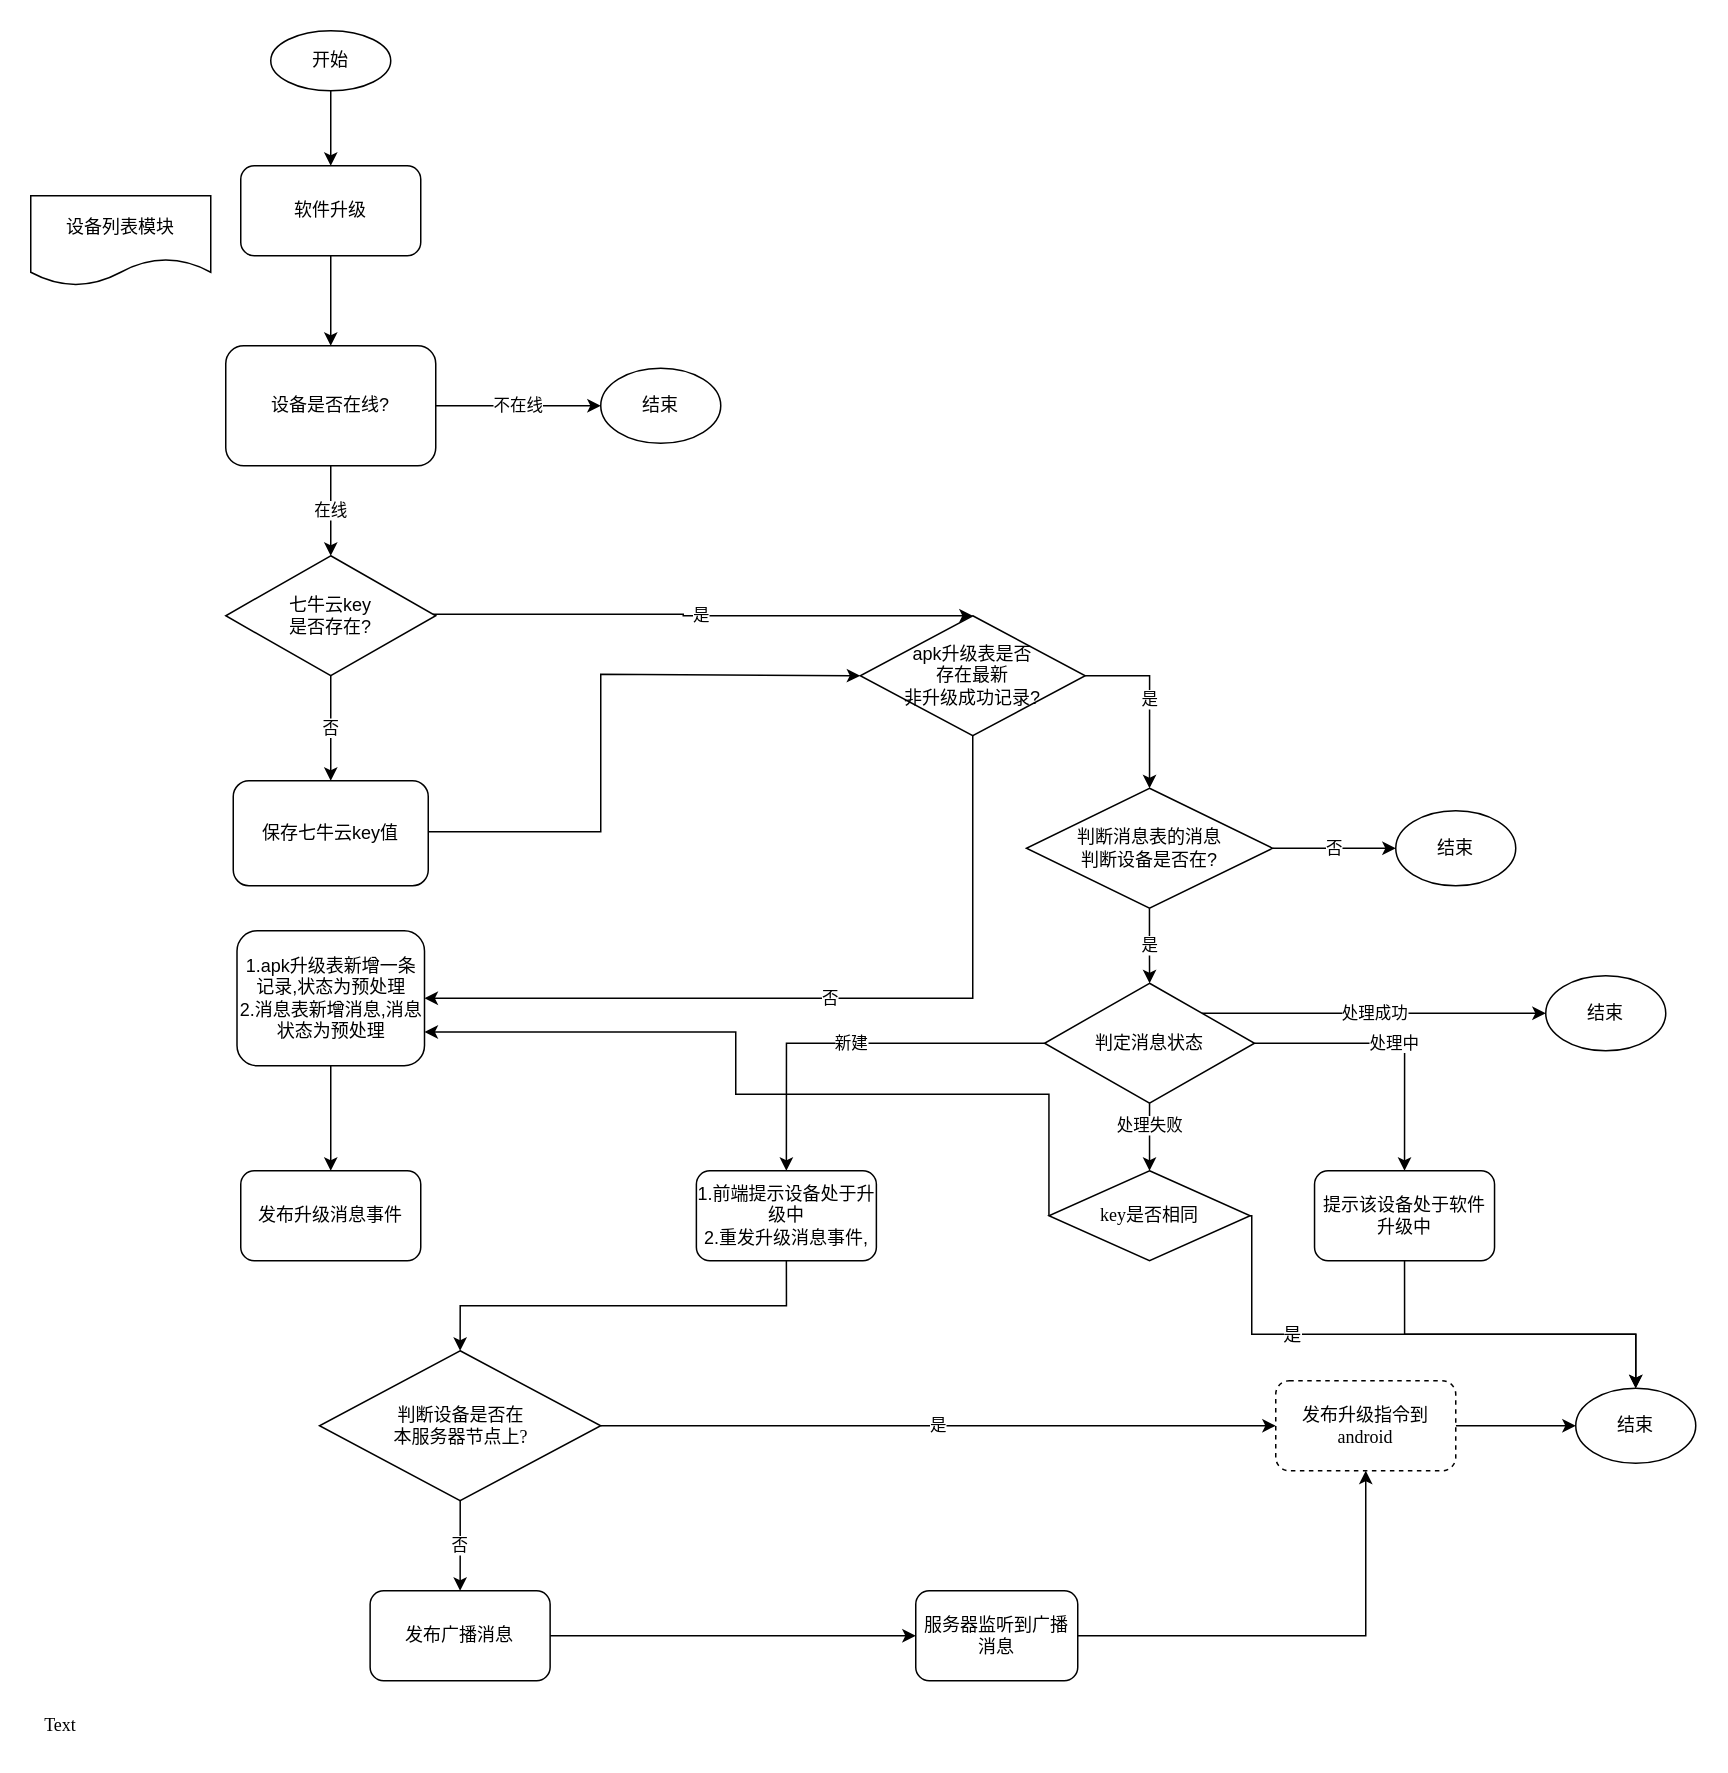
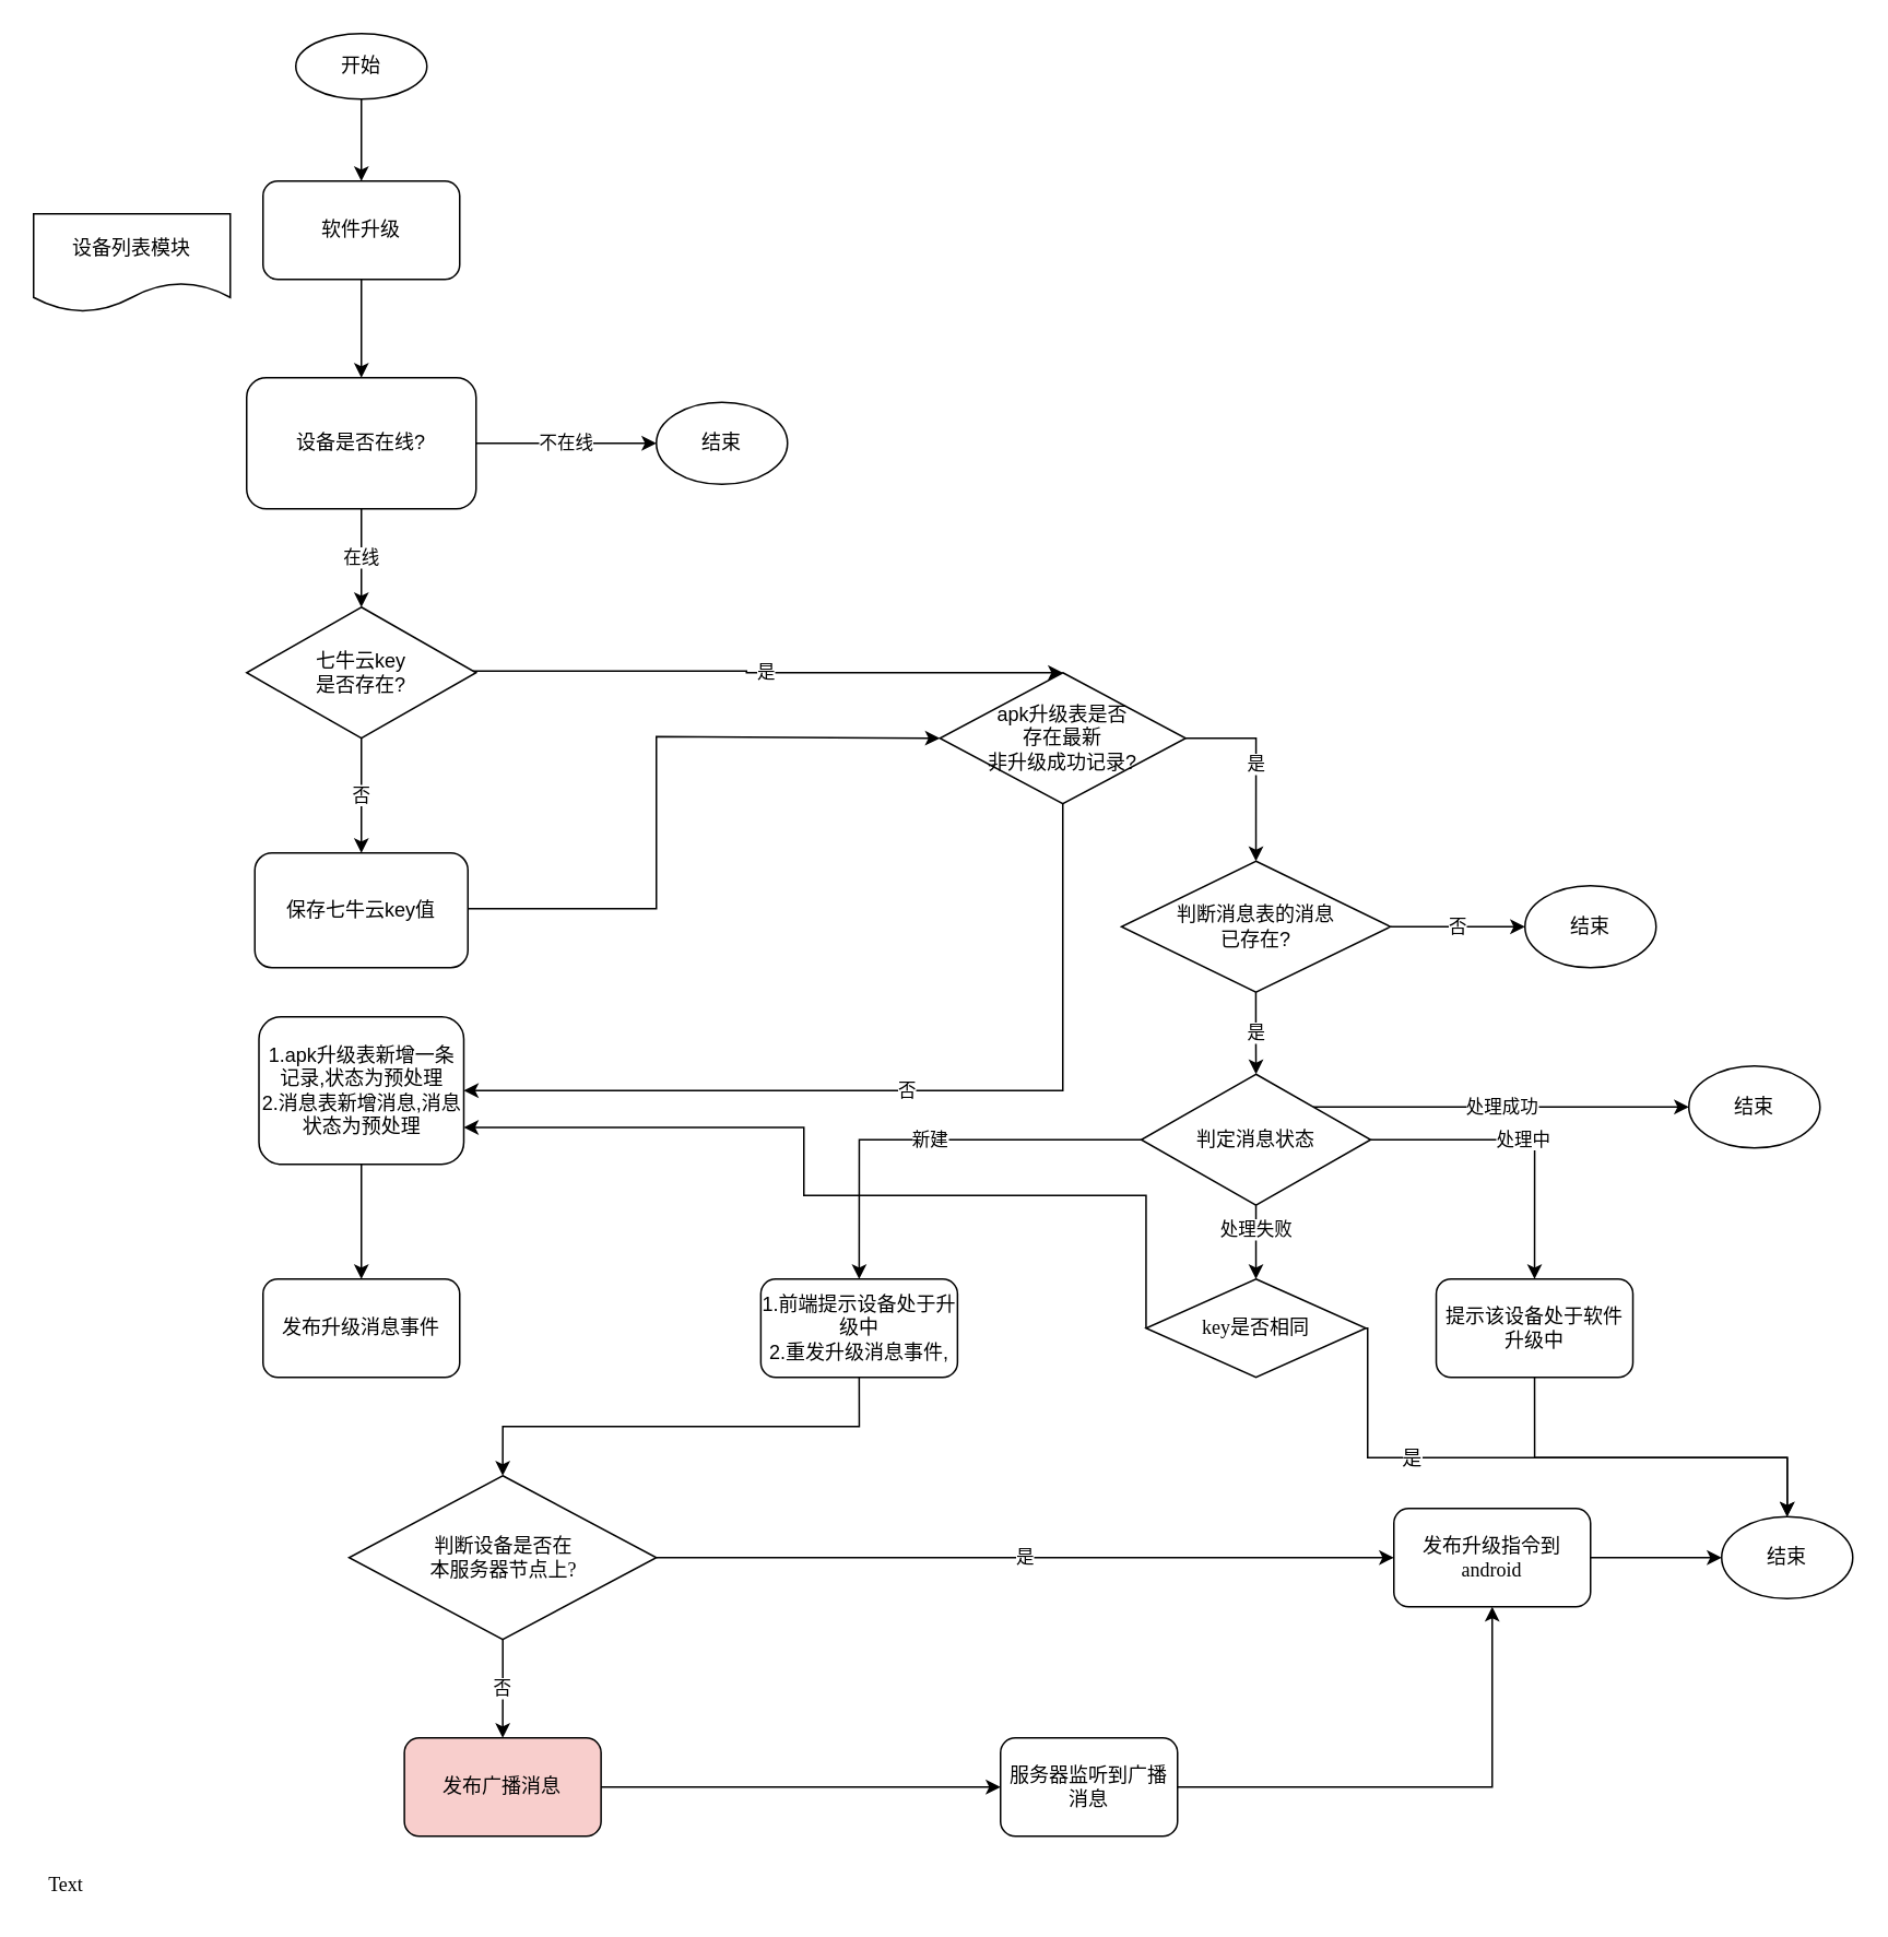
  <mxCell id="0" />
  <mxCell id="1" parent="0" />
  <mxCell id="2" style="edgeStyle=orthogonalEdgeStyle;rounded=0;orthogonalLoop=1;jettySize=auto;html=1;entryX=0.5;entryY=0;entryDx=0;entryDy=0;" parent="1" source="3" target="5" edge="1"><mxGeometry relative="1" as="geometry" /></mxCell>
  <mxCell id="3" value="开始" style="ellipse;whiteSpace=wrap;html=1;" parent="1" vertex="1"><mxGeometry x="180" y="20" width="80" height="40" as="geometry" /></mxCell>
  <mxCell id="4" style="edgeStyle=orthogonalEdgeStyle;rounded=0;orthogonalLoop=1;jettySize=auto;html=1;exitX=0.5;exitY=1;exitDx=0;exitDy=0;entryX=0.5;entryY=0;entryDx=0;entryDy=0;" parent="1" source="5" target="24" edge="1"><mxGeometry relative="1" as="geometry" /></mxCell>
  <mxCell id="5" value="软件升级" style="rounded=1;whiteSpace=wrap;html=1;" parent="1" vertex="1"><mxGeometry x="160" y="110" width="120" height="60" as="geometry" /></mxCell>
  <mxCell id="6" value="设备列表模块" style="shape=document;whiteSpace=wrap;html=1;boundedLbl=1;" parent="1" vertex="1"><mxGeometry x="20" y="130" width="120" height="60" as="geometry" /></mxCell>
  <mxCell id="7" value="否" style="edgeStyle=orthogonalEdgeStyle;rounded=0;orthogonalLoop=1;jettySize=auto;html=1;exitX=0.5;exitY=1;exitDx=0;exitDy=0;" parent="1" source="9" target="20" edge="1"><mxGeometry relative="1" as="geometry" /></mxCell>
  <mxCell id="8" value="是" style="edgeStyle=orthogonalEdgeStyle;rounded=0;orthogonalLoop=1;jettySize=auto;html=1;fontFamily=Garamond;entryX=0.5;entryY=0;entryDx=0;entryDy=0;" edge="1" parent="1" source="9" target="12"><mxGeometry relative="1" as="geometry"><Array as="points"><mxPoint x="455" y="409" /></Array></mxGeometry></mxCell>
  <mxCell id="9" value="七牛云key&lt;br&gt;是否存在?" style="rhombus;whiteSpace=wrap;html=1;" parent="1" vertex="1"><mxGeometry x="150" y="370" width="140" height="80" as="geometry" /></mxCell>
  <mxCell id="10" value="是" style="edgeStyle=orthogonalEdgeStyle;rounded=0;orthogonalLoop=1;jettySize=auto;html=1;exitX=1;exitY=0.5;exitDx=0;exitDy=0;entryX=0.5;entryY=0;entryDx=0;entryDy=0;fontFamily=Garamond;" edge="1" parent="1" source="12" target="15"><mxGeometry relative="1" as="geometry"><mxPoint x="695.333" y="409.333" as="targetPoint" /></mxGeometry></mxCell>
  <mxCell id="11" value="否" style="edgeStyle=orthogonalEdgeStyle;rounded=0;orthogonalLoop=1;jettySize=auto;html=1;exitX=0.5;exitY=1;exitDx=0;exitDy=0;entryX=1;entryY=0.5;entryDx=0;entryDy=0;fontFamily=Garamond;" edge="1" parent="1" source="12" target="44"><mxGeometry relative="1" as="geometry" /></mxCell>
  <mxCell id="12" value="apk升级表是否&lt;br&gt;存在最新&lt;br&gt;非升级成功记录?" style="rhombus;whiteSpace=wrap;html=1;" vertex="1" parent="1"><mxGeometry x="573" y="410" width="150" height="80" as="geometry" /></mxCell>
  <mxCell id="13" value="是" style="edgeStyle=orthogonalEdgeStyle;rounded=0;orthogonalLoop=1;jettySize=auto;html=1;" parent="1" source="15" target="18" edge="1"><mxGeometry relative="1" as="geometry" /></mxCell>
  <mxCell id="14" value="否" style="edgeStyle=orthogonalEdgeStyle;rounded=0;orthogonalLoop=1;jettySize=auto;html=1;fontFamily=Garamond;entryX=0;entryY=0.5;entryDx=0;entryDy=0;" edge="1" parent="1" source="15" target="45"><mxGeometry relative="1" as="geometry"><mxPoint x="927.93" y="565" as="targetPoint" /></mxGeometry></mxCell>
- <mxCell id="15" value="判断消息表的消息&lt;br&gt;判断设备是否在?" style="rhombus;whiteSpace=wrap;html=1;" parent="1" vertex="1"><mxGeometry x="683.79" y="525" width="164.14" height="80" as="geometry" /></mxCell>
+ <mxCell id="15" value="判断消息表的消息&lt;br&gt;已存在?" style="rhombus;whiteSpace=wrap;html=1;" parent="1" vertex="1"><mxGeometry x="683.79" y="525" width="164.14" height="80" as="geometry" /></mxCell>
  <mxCell id="16" value="新建" style="edgeStyle=orthogonalEdgeStyle;rounded=0;orthogonalLoop=1;jettySize=auto;html=1;exitX=0;exitY=0.5;exitDx=0;exitDy=0;entryX=0.5;entryY=0;entryDx=0;entryDy=0;fontFamily=Garamond;" edge="1" parent="1" source="18" target="27"><mxGeometry relative="1" as="geometry" /></mxCell>
  <mxCell id="17" value="处理中" style="edgeStyle=orthogonalEdgeStyle;rounded=0;orthogonalLoop=1;jettySize=auto;html=1;exitX=1;exitY=0.5;exitDx=0;exitDy=0;entryX=0.5;entryY=0;entryDx=0;entryDy=0;fontFamily=Garamond;" edge="1" parent="1" source="18" target="31"><mxGeometry relative="1" as="geometry" /></mxCell>
  <mxCell id="18" value="判定消息状态" style="rhombus;whiteSpace=wrap;html=1;" parent="1" vertex="1"><mxGeometry x="695.86" y="655" width="140" height="80" as="geometry" /></mxCell>
  <mxCell id="19" style="edgeStyle=orthogonalEdgeStyle;rounded=0;orthogonalLoop=1;jettySize=auto;html=1;exitX=1;exitY=0.5;exitDx=0;exitDy=0;entryX=0;entryY=0.5;entryDx=0;entryDy=0;fontFamily=Garamond;" edge="1" parent="1" source="20" target="12"><mxGeometry relative="1" as="geometry"><Array as="points"><mxPoint x="400" y="554" /><mxPoint x="400" y="449" /></Array></mxGeometry></mxCell>
  <mxCell id="20" value="保存七牛云key值" style="rounded=1;whiteSpace=wrap;html=1;" parent="1" vertex="1"><mxGeometry x="155" y="520" width="130" height="70" as="geometry" /></mxCell>
  <mxCell id="21" value="发布升级消息事件" style="rounded=1;whiteSpace=wrap;html=1;" vertex="1" parent="1"><mxGeometry x="160" y="780" width="120" height="60" as="geometry" /></mxCell>
  <mxCell id="22" value="在线" style="edgeStyle=orthogonalEdgeStyle;rounded=0;orthogonalLoop=1;jettySize=auto;html=1;exitX=0.5;exitY=1;exitDx=0;exitDy=0;" parent="1" source="24" target="9" edge="1"><mxGeometry relative="1" as="geometry" /></mxCell>
  <mxCell id="23" value="不在线" style="edgeStyle=orthogonalEdgeStyle;rounded=0;orthogonalLoop=1;jettySize=auto;html=1;" parent="1" source="24" edge="1"><mxGeometry relative="1" as="geometry"><mxPoint x="400" y="270" as="targetPoint" /></mxGeometry></mxCell>
  <mxCell id="24" value="设备是否在线?" style="whiteSpace=wrap;html=1;rounded=1;" parent="1" vertex="1"><mxGeometry x="150" y="230" width="140" height="80" as="geometry" /></mxCell>
  <mxCell id="25" value="结束" style="ellipse;whiteSpace=wrap;html=1;" parent="1" vertex="1"><mxGeometry x="400" y="245" width="80" height="50" as="geometry" /></mxCell>
  <mxCell id="26" style="edgeStyle=orthogonalEdgeStyle;rounded=0;orthogonalLoop=1;jettySize=auto;html=1;exitX=0.5;exitY=1;exitDx=0;exitDy=0;entryX=0.5;entryY=0;entryDx=0;entryDy=0;fontFamily=Garamond;" edge="1" parent="1" source="27" target="35"><mxGeometry relative="1" as="geometry" /></mxCell>
  <mxCell id="27" value="1.前端提示设备处于升级中&lt;br&gt;2.重发升级消息事件," style="rounded=1;whiteSpace=wrap;html=1;" parent="1" vertex="1"><mxGeometry x="463.75" y="780" width="120" height="60" as="geometry" /></mxCell>
  <mxCell id="28" value="处理失败" style="endArrow=classic;html=1;fontFamily=Garamond;entryX=0.5;entryY=0;entryDx=0;entryDy=0;exitX=0.5;exitY=1;exitDx=0;exitDy=0;" edge="1" parent="1" source="18" target="49"><mxGeometry x="-0.333" width="50" height="50" relative="1" as="geometry"><mxPoint x="766" y="740" as="sourcePoint" /><mxPoint x="765.86" y="780" as="targetPoint" /><mxPoint as="offset" /></mxGeometry></mxCell>
  <mxCell id="29" value="结束" style="ellipse;whiteSpace=wrap;html=1;" vertex="1" parent="1"><mxGeometry x="1030" y="650" width="80" height="50" as="geometry" /></mxCell>
  <mxCell id="30" style="edgeStyle=orthogonalEdgeStyle;rounded=0;orthogonalLoop=1;jettySize=auto;html=1;exitX=0.5;exitY=1;exitDx=0;exitDy=0;entryX=0.5;entryY=0;entryDx=0;entryDy=0;fontFamily=Garamond;" edge="1" parent="1" source="31" target="42"><mxGeometry relative="1" as="geometry"><Array as="points"><mxPoint x="935" y="889" /><mxPoint x="1090" y="889" /></Array></mxGeometry></mxCell>
  <mxCell id="31" value="提示该设备处于软件升级中" style="rounded=1;whiteSpace=wrap;html=1;fontFamily=Garamond;" vertex="1" parent="1"><mxGeometry x="875.86" y="780" width="120" height="60" as="geometry" /></mxCell>
  <mxCell id="32" value="处理成功" style="endArrow=classic;html=1;fontFamily=Garamond;exitX=1;exitY=0;exitDx=0;exitDy=0;entryX=0;entryY=0.5;entryDx=0;entryDy=0;" edge="1" parent="1" source="18" target="29"><mxGeometry width="50" height="50" relative="1" as="geometry"><mxPoint x="315.86" y="940" as="sourcePoint" /><mxPoint x="365.86" y="890" as="targetPoint" /></mxGeometry></mxCell>
  <mxCell id="33" value="否" style="edgeStyle=orthogonalEdgeStyle;rounded=0;orthogonalLoop=1;jettySize=auto;html=1;fontFamily=Garamond;entryX=0.5;entryY=0;entryDx=0;entryDy=0;" edge="1" parent="1" source="35" target="37"><mxGeometry relative="1" as="geometry"><mxPoint x="622.42" y="1080" as="targetPoint" /></mxGeometry></mxCell>
  <mxCell id="34" value="是" style="edgeStyle=orthogonalEdgeStyle;rounded=0;orthogonalLoop=1;jettySize=auto;html=1;fontFamily=Garamond;entryX=0;entryY=0.5;entryDx=0;entryDy=0;" edge="1" parent="1" source="35" target="41"><mxGeometry relative="1" as="geometry"><mxPoint x="810" y="960" as="targetPoint" /></mxGeometry></mxCell>
  <mxCell id="35" value="判断设备是否在&lt;br&gt;本服务器节点上?" style="rhombus;whiteSpace=wrap;html=1;fontFamily=Garamond;" vertex="1" parent="1"><mxGeometry x="212.5" y="900" width="187.5" height="100" as="geometry" /></mxCell>
  <mxCell id="36" value="" style="edgeStyle=orthogonalEdgeStyle;rounded=0;orthogonalLoop=1;jettySize=auto;html=1;fontFamily=Garamond;" edge="1" parent="1" source="37" target="39"><mxGeometry relative="1" as="geometry" /></mxCell>
- <mxCell id="37" value="发布广播消息" style="rounded=1;whiteSpace=wrap;html=1;fontFamily=Garamond;" vertex="1" parent="1"><mxGeometry x="246.25" y="1060" width="120" height="60" as="geometry" /></mxCell>
+ <mxCell id="37" value="发布广播消息" style="rounded=1;whiteSpace=wrap;html=1;fontFamily=Garamond;fillColor=#f8cecc;" vertex="1" parent="1"><mxGeometry x="246.25" y="1060" width="120" height="60" as="geometry" /></mxCell>
  <mxCell id="38" style="edgeStyle=orthogonalEdgeStyle;rounded=0;orthogonalLoop=1;jettySize=auto;html=1;exitX=1;exitY=0.5;exitDx=0;exitDy=0;fontFamily=Garamond;" edge="1" parent="1" source="39" target="41"><mxGeometry relative="1" as="geometry" /></mxCell>
  <mxCell id="39" value="服务器监听到广播消息" style="rounded=1;whiteSpace=wrap;html=1;fontFamily=Garamond;" vertex="1" parent="1"><mxGeometry x="610" y="1060" width="108" height="60" as="geometry" /></mxCell>
  <mxCell id="40" value="" style="edgeStyle=orthogonalEdgeStyle;rounded=0;orthogonalLoop=1;jettySize=auto;html=1;fontFamily=Garamond;entryX=0;entryY=0.5;entryDx=0;entryDy=0;" edge="1" parent="1" source="41" target="42"><mxGeometry relative="1" as="geometry"><mxPoint x="1050" y="950" as="targetPoint" /></mxGeometry></mxCell>
- <mxCell id="41" value="发布升级指令到android" style="rounded=1;whiteSpace=wrap;html=1;fontFamily=Garamond;dashed=1;" vertex="1" parent="1"><mxGeometry x="850" y="920" width="120" height="60" as="geometry" /></mxCell>
+ <mxCell id="41" value="发布升级指令到android" style="rounded=1;whiteSpace=wrap;html=1;fontFamily=Garamond;" vertex="1" parent="1"><mxGeometry x="850" y="920" width="120" height="60" as="geometry" /></mxCell>
  <mxCell id="42" value="结束" style="ellipse;whiteSpace=wrap;html=1;" vertex="1" parent="1"><mxGeometry x="1050" y="925" width="80" height="50" as="geometry" /></mxCell>
  <mxCell id="43" style="edgeStyle=orthogonalEdgeStyle;rounded=0;orthogonalLoop=1;jettySize=auto;html=1;exitX=0.5;exitY=1;exitDx=0;exitDy=0;fontFamily=Garamond;" edge="1" parent="1" source="44" target="21"><mxGeometry relative="1" as="geometry"><mxPoint x="220" y="780" as="targetPoint" /></mxGeometry></mxCell>
  <mxCell id="44" value="&lt;span style=&quot;font-family: &amp;#34;helvetica&amp;#34; ; white-space: normal&quot;&gt;1.apk升级表新增一条记录,状态为预处理&lt;br&gt;2.消息表新增消息,消息状态为预处理&lt;/span&gt;" style="rounded=1;whiteSpace=wrap;html=1;fontFamily=Garamond;" vertex="1" parent="1"><mxGeometry x="157.5" y="620" width="125" height="90" as="geometry" /></mxCell>
  <mxCell id="45" value="结束" style="ellipse;whiteSpace=wrap;html=1;" vertex="1" parent="1"><mxGeometry x="930" y="540" width="80" height="50" as="geometry" /></mxCell>
  <mxCell id="46" style="edgeStyle=orthogonalEdgeStyle;rounded=0;orthogonalLoop=1;jettySize=auto;html=1;exitX=1;exitY=0.5;exitDx=0;exitDy=0;entryX=0.5;entryY=0;entryDx=0;entryDy=0;fontFamily=Garamond;" edge="1" parent="1" source="49" target="42"><mxGeometry relative="1" as="geometry"><Array as="points"><mxPoint x="834" y="889" /><mxPoint x="1090" y="889" /></Array></mxGeometry></mxCell>
  <mxCell id="47" value="是" style="text;html=1;align=center;verticalAlign=middle;resizable=0;points=[];labelBackgroundColor=#ffffff;fontFamily=Garamond;" vertex="1" connectable="0" parent="46"><mxGeometry x="-0.57" y="18" relative="1" as="geometry"><mxPoint x="26.33" y="18.67" as="offset" /></mxGeometry></mxCell>
  <mxCell id="48" style="edgeStyle=orthogonalEdgeStyle;rounded=0;orthogonalLoop=1;jettySize=auto;html=1;exitX=0;exitY=0.5;exitDx=0;exitDy=0;entryX=1;entryY=0.75;entryDx=0;entryDy=0;fontFamily=Garamond;" edge="1" parent="1" source="49" target="44"><mxGeometry relative="1" as="geometry"><Array as="points"><mxPoint x="699" y="729" /><mxPoint x="490" y="729" /><mxPoint x="490" y="688" /></Array></mxGeometry></mxCell>
  <mxCell id="49" value="key是否相同" style="rhombus;whiteSpace=wrap;html=1;fontFamily=Garamond;" vertex="1" parent="1"><mxGeometry x="698.79" y="780" width="134.14" height="60" as="geometry" /></mxCell>
  <mxCell id="50" value="Text" style="text;html=1;strokeColor=none;fillColor=none;align=center;verticalAlign=middle;whiteSpace=wrap;rounded=0;fontFamily=Garamond;" vertex="1" parent="1"><mxGeometry x="20" y="1140" width="40" height="20" as="geometry" /></mxCell>
